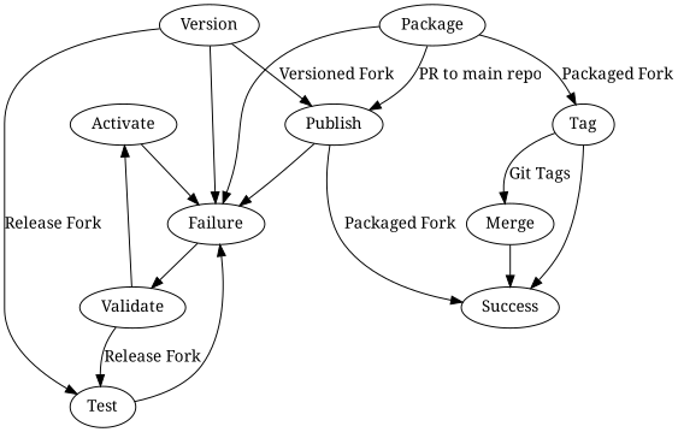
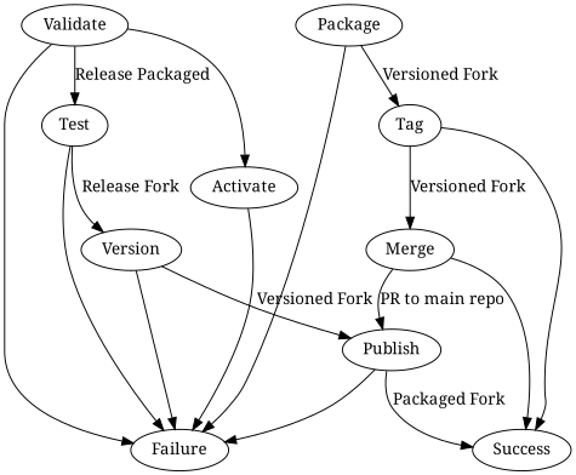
  digraph {
    fontname="Noto Serif"
    node [fontname="Noto Serif"]
    edge [fontname="Noto Serif"]
    Activate
    Failure
    Validate
    Test
    Version
    Publish
    Package
    Tag
    Merge
    Success
    Activate -> Failure
    Validate -> Activate
-   Failure -> Validate
-   Validate -> Test [label="Release Fork"]
+   Validate -> Failure
+   Validate -> Test [label="Release Packaged"]
    Test -> Failure
-   Version -> Test [label="Release Fork"]
+   Test -> Version [label="Release Fork"]
    Version -> Failure
    Version -> Publish [label="Versioned Fork"]
    Publish -> Failure
    Publish -> Success [label="Packaged Fork"]
    Package -> Failure
-   Package -> Tag [label="Packaged Fork"]
-   Tag -> Merge [label="Git Tags"]
+   Package -> Tag [label="Versioned Fork"]
+   Tag -> Merge [label="Versioned Fork"]
    Tag -> Success
-   Package -> Publish [label="PR to main repo"]
+   Merge -> Publish [label="PR to main repo"]
    Merge -> Success
  }
